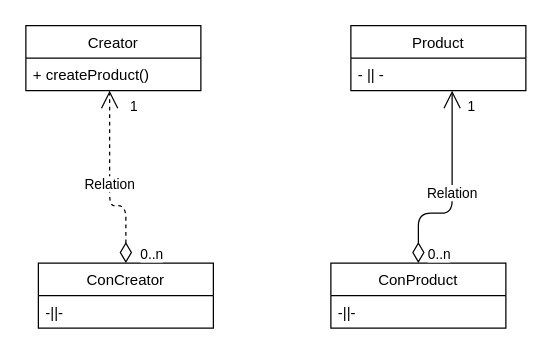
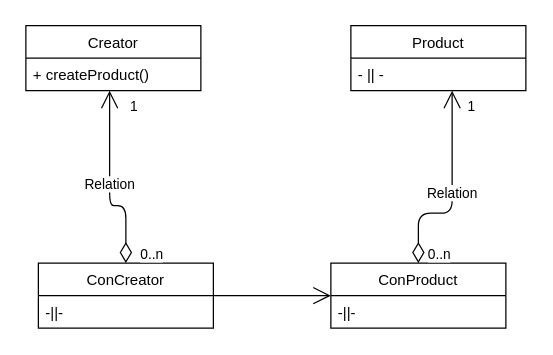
  <mxCell id="0" />
  <mxCell id="1" parent="0" />
  <mxCell id="2" value="ConCreator" style="swimlane;fontStyle=0;childLayout=stackLayout;horizontal=1;startSize=26;fillColor=none;horizontalStack=0;resizeParent=1;resizeParentMax=0;resizeLast=0;collapsible=1;marginBottom=0;" vertex="1" parent="1"><mxGeometry x="30" y="210" width="140" height="52" as="geometry" /></mxCell>
  <mxCell id="3" value="-||-" style="text;strokeColor=none;fillColor=none;align=left;verticalAlign=top;spacingLeft=4;spacingRight=4;overflow=hidden;rotatable=0;points=[[0,0.5],[1,0.5]];portConstraint=eastwest;" vertex="1" parent="2"><mxGeometry y="26" width="140" height="26" as="geometry" /></mxCell>
  <mxCell id="4" value="ConProduct" style="swimlane;fontStyle=0;childLayout=stackLayout;horizontal=1;startSize=26;fillColor=none;horizontalStack=0;resizeParent=1;resizeParentMax=0;resizeLast=0;collapsible=1;marginBottom=0;" vertex="1" parent="1"><mxGeometry x="264" y="210" width="140" height="52" as="geometry" /></mxCell>
  <mxCell id="5" value="-||-" style="text;strokeColor=none;fillColor=none;align=left;verticalAlign=top;spacingLeft=4;spacingRight=4;overflow=hidden;rotatable=0;points=[[0,0.5],[1,0.5]];portConstraint=eastwest;" vertex="1" parent="4"><mxGeometry y="26" width="140" height="26" as="geometry" /></mxCell>
+ <mxCell id="6" value="" style="endArrow=open;endFill=1;endSize=12;html=1;exitX=1;exitY=0.5;exitDx=0;exitDy=0;entryX=0;entryY=0.5;entryDx=0;entryDy=0;" edge="1" parent="1" source="2" target="4"><mxGeometry width="160" relative="1" as="geometry"><mxPoint x="60" y="350" as="sourcePoint" /><mxPoint x="260" y="236" as="targetPoint" /></mxGeometry></mxCell>
  <mxCell id="7" value="Relation" style="endArrow=open;html=1;endSize=12;startArrow=diamondThin;startSize=14;startFill=0;edgeStyle=orthogonalEdgeStyle;exitX=0.5;exitY=0;exitDx=0;exitDy=0;" edge="1" parent="1" source="4" target="11"><mxGeometry relative="1" as="geometry"><mxPoint x="334" y="210" as="sourcePoint" /><mxPoint x="390" y="120" as="targetPoint" /><Array as="points"><mxPoint x="334" y="170" /><mxPoint x="361" y="170" /></Array></mxGeometry></mxCell>
  <mxCell id="8" value="0..n" style="edgeLabel;resizable=0;html=1;align=left;verticalAlign=top;" connectable="0" vertex="1" parent="7"><mxGeometry x="-1" relative="1" as="geometry"><mxPoint x="6" y="-20" as="offset" /></mxGeometry></mxCell>
  <mxCell id="9" value="1" style="edgeLabel;resizable=0;html=1;align=right;verticalAlign=top;" connectable="0" vertex="1" parent="7"><mxGeometry x="1" relative="1" as="geometry"><mxPoint x="19" as="offset" /></mxGeometry></mxCell>
  <mxCell id="10" value="Product" style="swimlane;fontStyle=0;childLayout=stackLayout;horizontal=1;startSize=26;fillColor=none;horizontalStack=0;resizeParent=1;resizeParentMax=0;resizeLast=0;collapsible=1;marginBottom=0;" vertex="1" parent="1"><mxGeometry x="280" y="20" width="140" height="52" as="geometry" /></mxCell>
  <mxCell id="11" value="- || -" style="text;strokeColor=none;fillColor=none;align=left;verticalAlign=top;spacingLeft=4;spacingRight=4;overflow=hidden;rotatable=0;points=[[0,0.5],[1,0.5]];portConstraint=eastwest;" vertex="1" parent="10"><mxGeometry y="26" width="140" height="26" as="geometry" /></mxCell>
  <mxCell id="12" value="Creator" style="swimlane;fontStyle=0;childLayout=stackLayout;horizontal=1;startSize=26;fillColor=none;horizontalStack=0;resizeParent=1;resizeParentMax=0;resizeLast=0;collapsible=1;marginBottom=0;" vertex="1" parent="1"><mxGeometry x="20" y="20" width="140" height="52" as="geometry" /></mxCell>
  <mxCell id="13" value="+ createProduct()" style="text;strokeColor=none;fillColor=none;align=left;verticalAlign=top;spacingLeft=4;spacingRight=4;overflow=hidden;rotatable=0;points=[[0,0.5],[1,0.5]];portConstraint=eastwest;" vertex="1" parent="12"><mxGeometry y="26" width="140" height="26" as="geometry" /></mxCell>
- <mxCell id="14" value="Relation" style="endArrow=open;html=1;endSize=12;startArrow=diamondThin;startSize=14;startFill=0;edgeStyle=orthogonalEdgeStyle;exitX=0.5;exitY=0;exitDx=0;exitDy=0;dashed=1;" edge="1" parent="1" source="2" target="13"><mxGeometry relative="1" as="geometry"><mxPoint x="60" y="204" as="sourcePoint" /><mxPoint x="86.78" y="70.004" as="targetPoint" /><Array as="points"><mxPoint x="100" y="164" /><mxPoint x="87" y="164" /></Array></mxGeometry></mxCell>
+ <mxCell id="14" value="Relation" style="endArrow=open;html=1;endSize=12;startArrow=diamondThin;startSize=14;startFill=0;edgeStyle=orthogonalEdgeStyle;exitX=0.5;exitY=0;exitDx=0;exitDy=0;" edge="1" parent="1" source="2" target="13"><mxGeometry relative="1" as="geometry"><mxPoint x="60" y="204" as="sourcePoint" /><mxPoint x="86.78" y="70.004" as="targetPoint" /><Array as="points"><mxPoint x="100" y="164" /><mxPoint x="87" y="164" /></Array></mxGeometry></mxCell>
  <mxCell id="15" value="0..n" style="edgeLabel;resizable=0;html=1;align=left;verticalAlign=top;" connectable="0" vertex="1" parent="14"><mxGeometry x="-1" relative="1" as="geometry"><mxPoint x="10" y="-20" as="offset" /></mxGeometry></mxCell>
  <mxCell id="16" value="1" style="edgeLabel;resizable=0;html=1;align=right;verticalAlign=top;" connectable="0" vertex="1" parent="14"><mxGeometry x="1" relative="1" as="geometry"><mxPoint x="23" as="offset" /></mxGeometry></mxCell>
